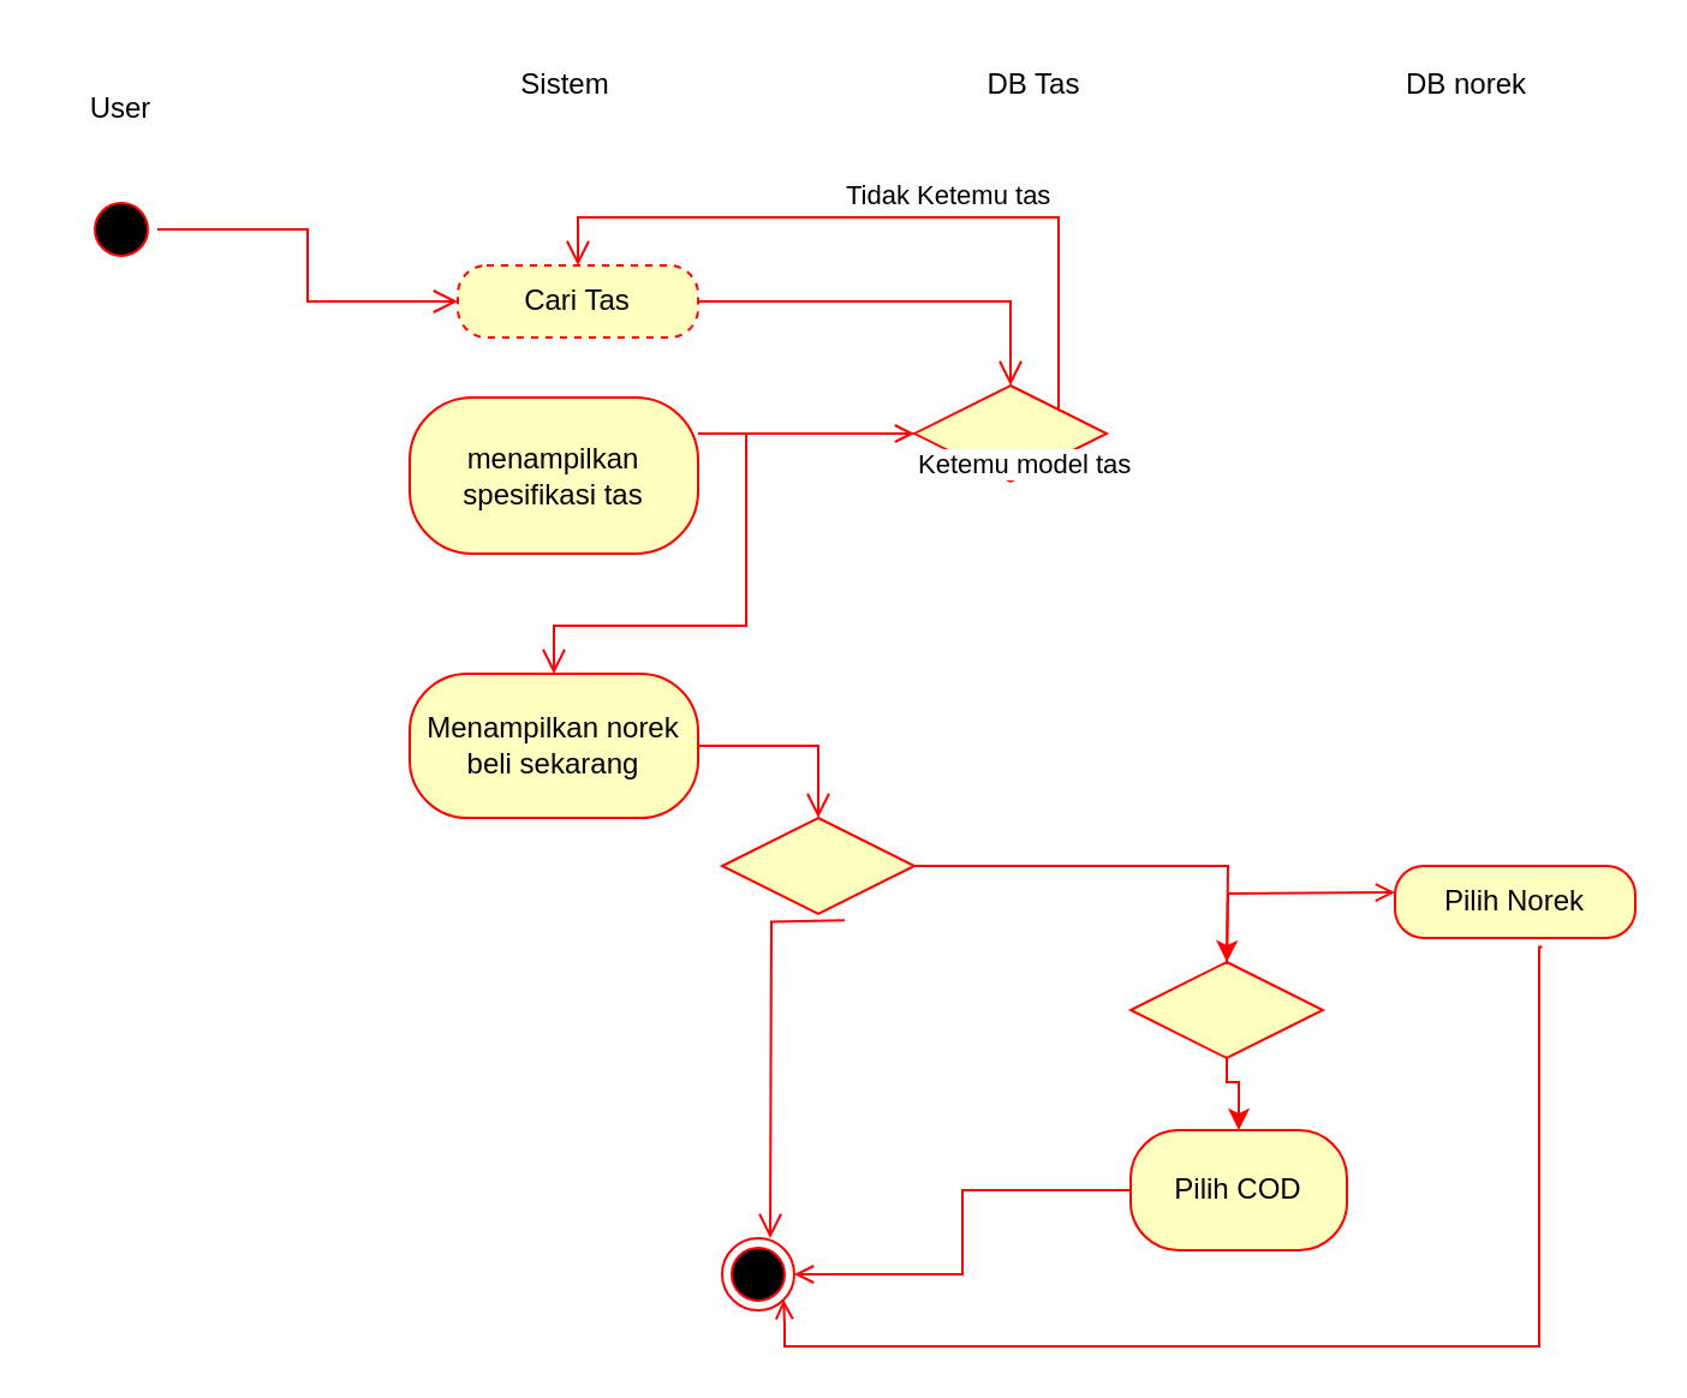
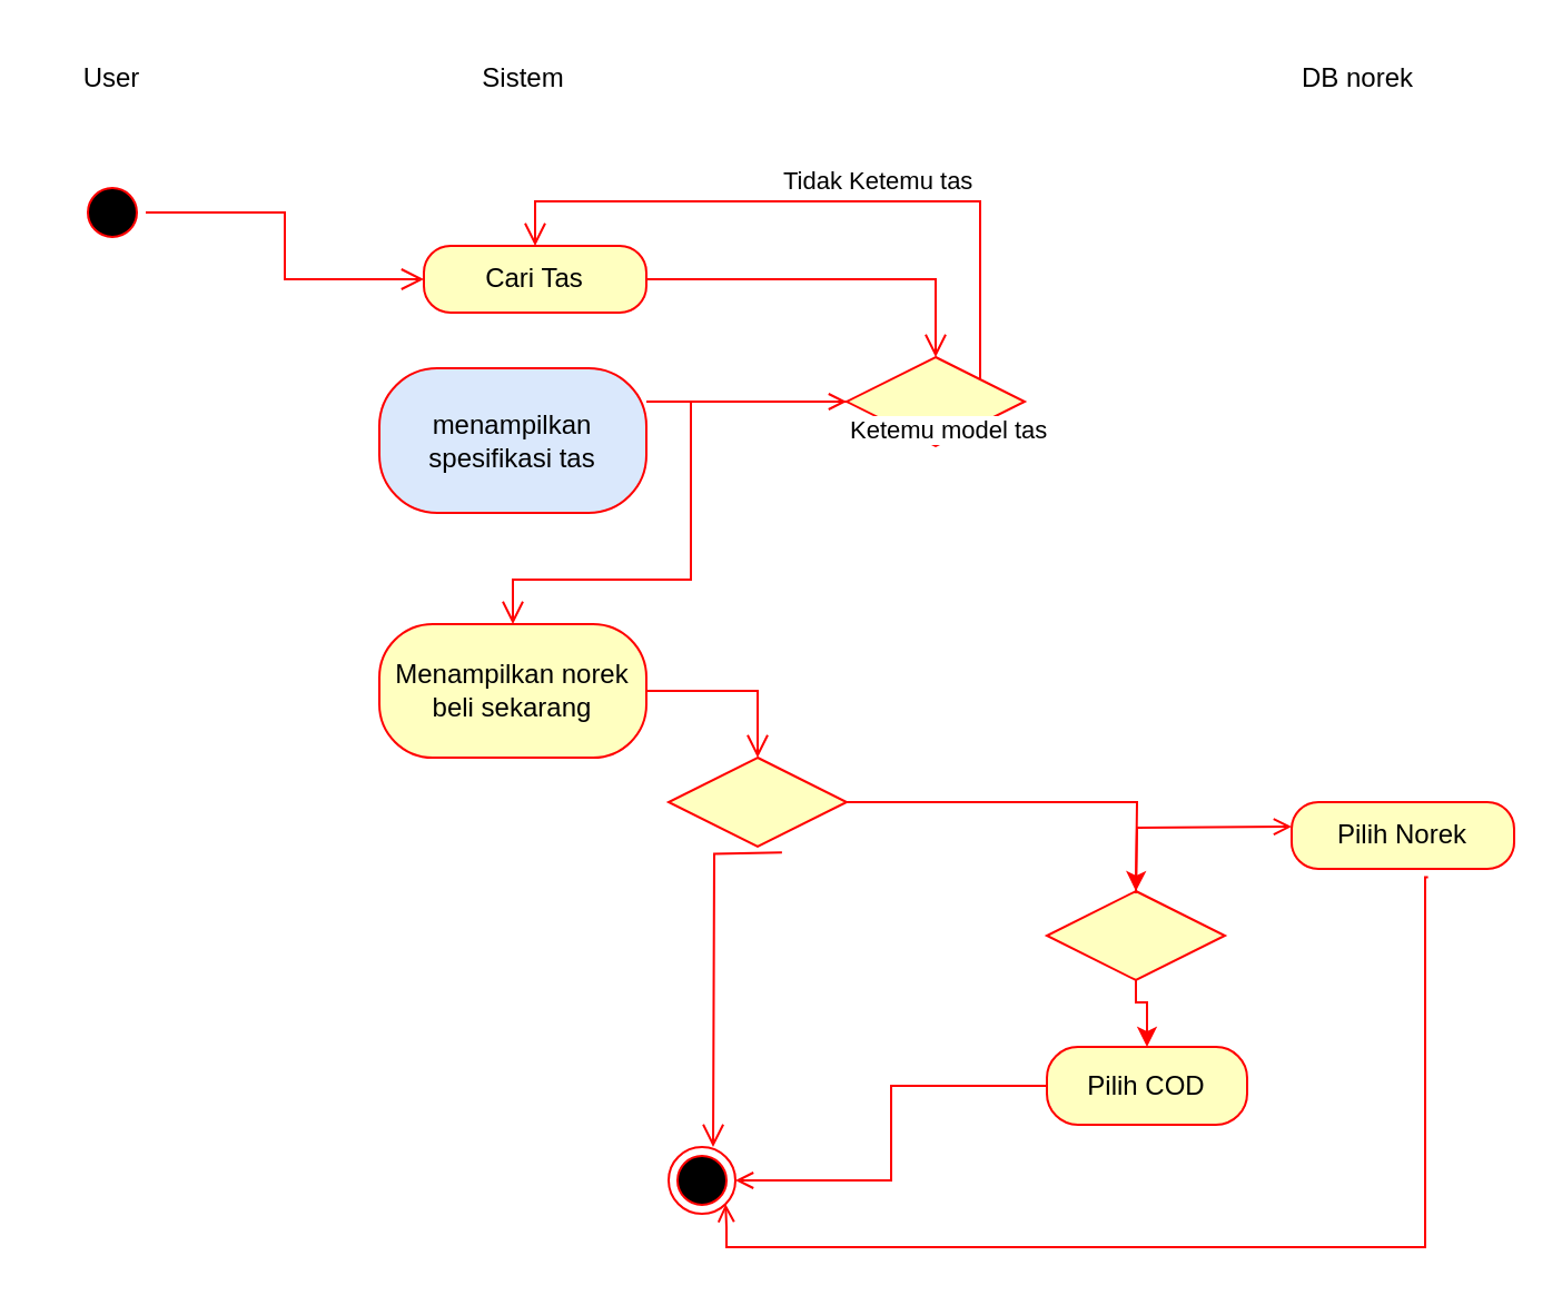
  <mxCell id="0" />
  <mxCell id="1" parent="0" />
  <mxCell id="2" value="" style="ellipse;html=1;shape=startState;fillColor=#000000;strokeColor=#ff0000;" parent="1" vertex="1"><mxGeometry x="35" y="80" width="30" height="30" as="geometry" /></mxCell>
  <mxCell id="3" value="" style="edgeStyle=orthogonalEdgeStyle;html=1;verticalAlign=bottom;endArrow=open;endSize=8;strokeColor=#ff0000;rounded=0;entryX=0;entryY=0.5;entryDx=0;entryDy=0;" parent="1" source="2" edge="1" target="6"><mxGeometry relative="1" as="geometry"><mxPoint x="50" y="175" as="targetPoint" /></mxGeometry></mxCell>
- <mxCell id="4" value="User" style="text;html=1;strokeColor=none;fillColor=none;align=center;verticalAlign=middle;whiteSpace=wrap;rounded=0;" vertex="1" parent="1"><mxGeometry x="20" y="30" width="60" height="30" as="geometry" /></mxCell>
+ <mxCell id="4" value="User" style="text;html=1;strokeColor=none;fillColor=none;align=center;verticalAlign=middle;whiteSpace=wrap;rounded=0;" vertex="1" parent="1"><mxGeometry x="20" y="20" width="60" height="30" as="geometry" /></mxCell>
  <mxCell id="5" value="Sistem" style="text;html=1;strokeColor=none;fillColor=none;align=center;verticalAlign=middle;whiteSpace=wrap;rounded=0;" vertex="1" parent="1"><mxGeometry x="205" y="20" width="60" height="30" as="geometry" /></mxCell>
- <mxCell id="6" value="Cari Tas" style="rounded=1;whiteSpace=wrap;html=1;arcSize=40;fontColor=#000000;fillColor=#ffffc0;strokeColor=#ff0000;dashed=1;" vertex="1" parent="1"><mxGeometry x="190" y="110" width="100" height="30" as="geometry" /></mxCell>
+ <mxCell id="6" value="Cari Tas" style="rounded=1;whiteSpace=wrap;html=1;arcSize=40;fontColor=#000000;fillColor=#ffffc0;strokeColor=#ff0000;" vertex="1" parent="1"><mxGeometry x="190" y="110" width="100" height="30" as="geometry" /></mxCell>
  <mxCell id="7" value="" style="edgeStyle=orthogonalEdgeStyle;html=1;verticalAlign=bottom;endArrow=open;endSize=8;strokeColor=#ff0000;rounded=0;entryX=0.5;entryY=0;entryDx=0;entryDy=0;" edge="1" source="6" parent="1" target="8"><mxGeometry relative="1" as="geometry"><mxPoint x="380" y="180" as="targetPoint" /></mxGeometry></mxCell>
  <mxCell id="8" value="" style="rhombus;whiteSpace=wrap;html=1;fontColor=#000000;fillColor=#ffffc0;strokeColor=#ff0000;" vertex="1" parent="1"><mxGeometry x="380" y="160" width="80" height="40" as="geometry" /></mxCell>
  <mxCell id="9" value="Tidak Ketemu tas" style="edgeStyle=orthogonalEdgeStyle;html=1;align=left;verticalAlign=bottom;endArrow=open;endSize=8;strokeColor=#ff0000;rounded=0;entryX=0.5;entryY=0;entryDx=0;entryDy=0;" edge="1" source="8" parent="1" target="6"><mxGeometry x="0.133" relative="1" as="geometry"><mxPoint x="560" y="180" as="targetPoint" /><Array as="points"><mxPoint x="440" y="90" /><mxPoint x="240" y="90" /></Array><mxPoint as="offset" /></mxGeometry></mxCell>
  <mxCell id="10" value="Ketemu model tas" style="edgeStyle=orthogonalEdgeStyle;html=1;align=left;verticalAlign=top;endArrow=none;endSize=8;strokeColor=#ff0000;rounded=0;startArrow=open;startFill=0;endFill=0;" edge="1" source="8" parent="1"><mxGeometry x="-1" relative="1" as="geometry"><mxPoint x="290" y="180" as="targetPoint" /></mxGeometry></mxCell>
- <mxCell id="11" value="DB Tas" style="text;html=1;strokeColor=none;fillColor=none;align=center;verticalAlign=middle;whiteSpace=wrap;rounded=0;" vertex="1" parent="1"><mxGeometry x="400" y="20" width="60" height="30" as="geometry" /></mxCell>
- <mxCell id="12" value="menampilkan spesifikasi tas" style="rounded=1;whiteSpace=wrap;html=1;arcSize=40;fontColor=#000000;fillColor=#ffffc0;strokeColor=#ff0000;" vertex="1" parent="1"><mxGeometry x="170" y="165" width="120" height="65" as="geometry" /></mxCell>
+ <mxCell id="12" value="menampilkan spesifikasi tas" style="rounded=1;whiteSpace=wrap;html=1;arcSize=40;fontColor=#000000;fillColor=#dae8fc;strokeColor=#ff0000;" vertex="1" parent="1"><mxGeometry x="170" y="165" width="120" height="65" as="geometry" /></mxCell>
  <mxCell id="13" value="Menampilkan norek beli sekarang" style="rounded=1;whiteSpace=wrap;html=1;arcSize=40;fontColor=#000000;fillColor=#ffffc0;strokeColor=#ff0000;" vertex="1" parent="1"><mxGeometry x="170" y="280" width="120" height="60" as="geometry" /></mxCell>
  <mxCell id="14" value="Ketemu model tas" style="edgeStyle=orthogonalEdgeStyle;html=1;align=left;verticalAlign=top;endArrow=open;endSize=8;strokeColor=#ff0000;rounded=0;startArrow=none;startFill=0;endFill=0;" edge="1" parent="1"><mxGeometry x="-1" relative="1" as="geometry"><mxPoint x="230" y="280" as="targetPoint" /><mxPoint x="380" y="180" as="sourcePoint" /><Array as="points"><mxPoint x="310" y="180" /><mxPoint x="310" y="260" /><mxPoint x="230" y="260" /></Array></mxGeometry></mxCell>
  <mxCell id="15" value="DB norek" style="text;html=1;strokeColor=none;fillColor=none;align=center;verticalAlign=middle;whiteSpace=wrap;rounded=0;" vertex="1" parent="1"><mxGeometry x="580" y="20" width="60" height="30" as="geometry" /></mxCell>
  <mxCell id="16" value="" style="edgeStyle=orthogonalEdgeStyle;html=1;verticalAlign=bottom;endArrow=open;endSize=8;strokeColor=#ff0000;rounded=0;entryX=0.5;entryY=0;entryDx=0;entryDy=0;" edge="1" parent="1" source="13" target="18"><mxGeometry relative="1" as="geometry"><mxPoint x="260" y="400" as="targetPoint" /><mxPoint x="190" y="360" as="sourcePoint" /></mxGeometry></mxCell>
  <mxCell id="17" value="" style="edgeStyle=orthogonalEdgeStyle;rounded=0;orthogonalLoop=1;jettySize=auto;html=1;strokeColor=#FF0000;" edge="1" parent="1" source="18"><mxGeometry relative="1" as="geometry"><mxPoint x="510" y="400" as="targetPoint" /></mxGeometry></mxCell>
  <mxCell id="18" value="" style="rhombus;whiteSpace=wrap;html=1;fontColor=#000000;fillColor=#ffffc0;strokeColor=#ff0000;" vertex="1" parent="1"><mxGeometry x="300" y="340" width="80" height="40" as="geometry" /></mxCell>
  <mxCell id="19" value="" style="ellipse;html=1;shape=endState;fillColor=#000000;strokeColor=#ff0000;" vertex="1" parent="1"><mxGeometry x="300" y="515" width="30" height="30" as="geometry" /></mxCell>
  <mxCell id="20" value="" style="edgeStyle=orthogonalEdgeStyle;html=1;verticalAlign=bottom;endArrow=open;endSize=8;strokeColor=#ff0000;rounded=0;entryX=0.302;entryY=-0.089;entryDx=0;entryDy=0;exitX=0.5;exitY=1;exitDx=0;exitDy=0;entryPerimeter=0;" edge="1" parent="1"><mxGeometry relative="1" as="geometry"><mxPoint x="320" y="515" as="targetPoint" /><mxPoint x="350.94" y="382.67" as="sourcePoint" /></mxGeometry></mxCell>
  <mxCell id="21" value="" style="rhombus;whiteSpace=wrap;html=1;fontColor=#000000;fillColor=#ffffc0;strokeColor=#ff0000;" vertex="1" parent="1"><mxGeometry x="470" y="400" width="80" height="40" as="geometry" /></mxCell>
  <mxCell id="22" value="" style="edgeStyle=orthogonalEdgeStyle;rounded=0;orthogonalLoop=1;jettySize=auto;html=1;entryX=1;entryY=0.5;entryDx=0;entryDy=0;endArrow=open;endFill=0;strokeColor=#FF0000;" edge="1" parent="1" source="23" target="19"><mxGeometry relative="1" as="geometry" /></mxCell>
- <mxCell id="23" value="Pilih COD" style="rounded=1;whiteSpace=wrap;html=1;arcSize=40;fontColor=#000000;fillColor=#ffffc0;strokeColor=#ff0000;" vertex="1" parent="1"><mxGeometry x="470" y="470" width="90" height="50" as="geometry" /></mxCell>
+ <mxCell id="23" value="Pilih COD" style="rounded=1;whiteSpace=wrap;html=1;arcSize=40;fontColor=#000000;fillColor=#ffffc0;strokeColor=#ff0000;" vertex="1" parent="1"><mxGeometry x="470" y="470" width="90" height="35" as="geometry" /></mxCell>
  <mxCell id="24" value="" style="edgeStyle=orthogonalEdgeStyle;rounded=0;orthogonalLoop=1;jettySize=auto;html=1;strokeColor=#FF0000;entryX=0.5;entryY=0;entryDx=0;entryDy=0;" edge="1" parent="1" target="23"><mxGeometry relative="1" as="geometry"><mxPoint x="510" y="440" as="sourcePoint" /><mxPoint x="640" y="480" as="targetPoint" /><Array as="points"><mxPoint x="510" y="450" /><mxPoint x="515" y="450" /></Array></mxGeometry></mxCell>
  <mxCell id="25" value="" style="edgeStyle=orthogonalEdgeStyle;rounded=0;orthogonalLoop=1;jettySize=auto;html=1;strokeColor=#FF0000;endArrow=none;endFill=0;startArrow=open;startFill=0;" edge="1" parent="1"><mxGeometry relative="1" as="geometry"><mxPoint x="580" y="371" as="sourcePoint" /><mxPoint x="510" y="401" as="targetPoint" /></mxGeometry></mxCell>
  <mxCell id="26" value="" style="edgeStyle=orthogonalEdgeStyle;rounded=0;orthogonalLoop=1;jettySize=auto;html=1;strokeColor=#FF0000;endArrow=open;endFill=0;entryX=1;entryY=1;entryDx=0;entryDy=0;exitX=0.613;exitY=1.123;exitDx=0;exitDy=0;exitPerimeter=0;" edge="1" parent="1" source="27" target="19"><mxGeometry relative="1" as="geometry"><mxPoint x="640" y="400" as="sourcePoint" /><mxPoint x="335.607" y="550.607" as="targetPoint" /><Array as="points"><mxPoint x="640" y="394" /><mxPoint x="640" y="560" /><mxPoint x="326" y="560" /><mxPoint x="326" y="551" /></Array></mxGeometry></mxCell>
  <mxCell id="27" value="Pilih Norek" style="rounded=1;whiteSpace=wrap;html=1;arcSize=40;fontColor=#000000;fillColor=#ffffc0;strokeColor=#ff0000;" vertex="1" parent="1"><mxGeometry x="580" y="360" width="100" height="30" as="geometry" /></mxCell>
